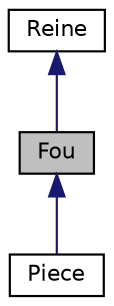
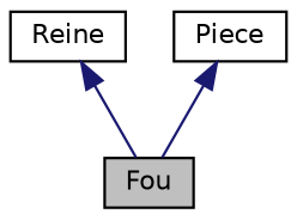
  digraph {
    fontname="DejaVu Sans"
    node [color=black fillcolor=white fontname="DejaVu Sans" fontsize=10 shape=record style=filled]
    edge [color=midnightblue dir=back fontname="DejaVu Sans" fontsize=10 labelfontname=Helvetica labelfontsize=10 style=solid]
    n1 [fillcolor=grey75 fontcolor=black height=0.2 label=Fou width=0.4]
    n2 [height=0.2 label=Reine width=0.4]
    n3 [height=0.2 label=Piece width=0.4]
    n2 -> n1
-   n1 -> n3
+   n3 -> n1
  }
